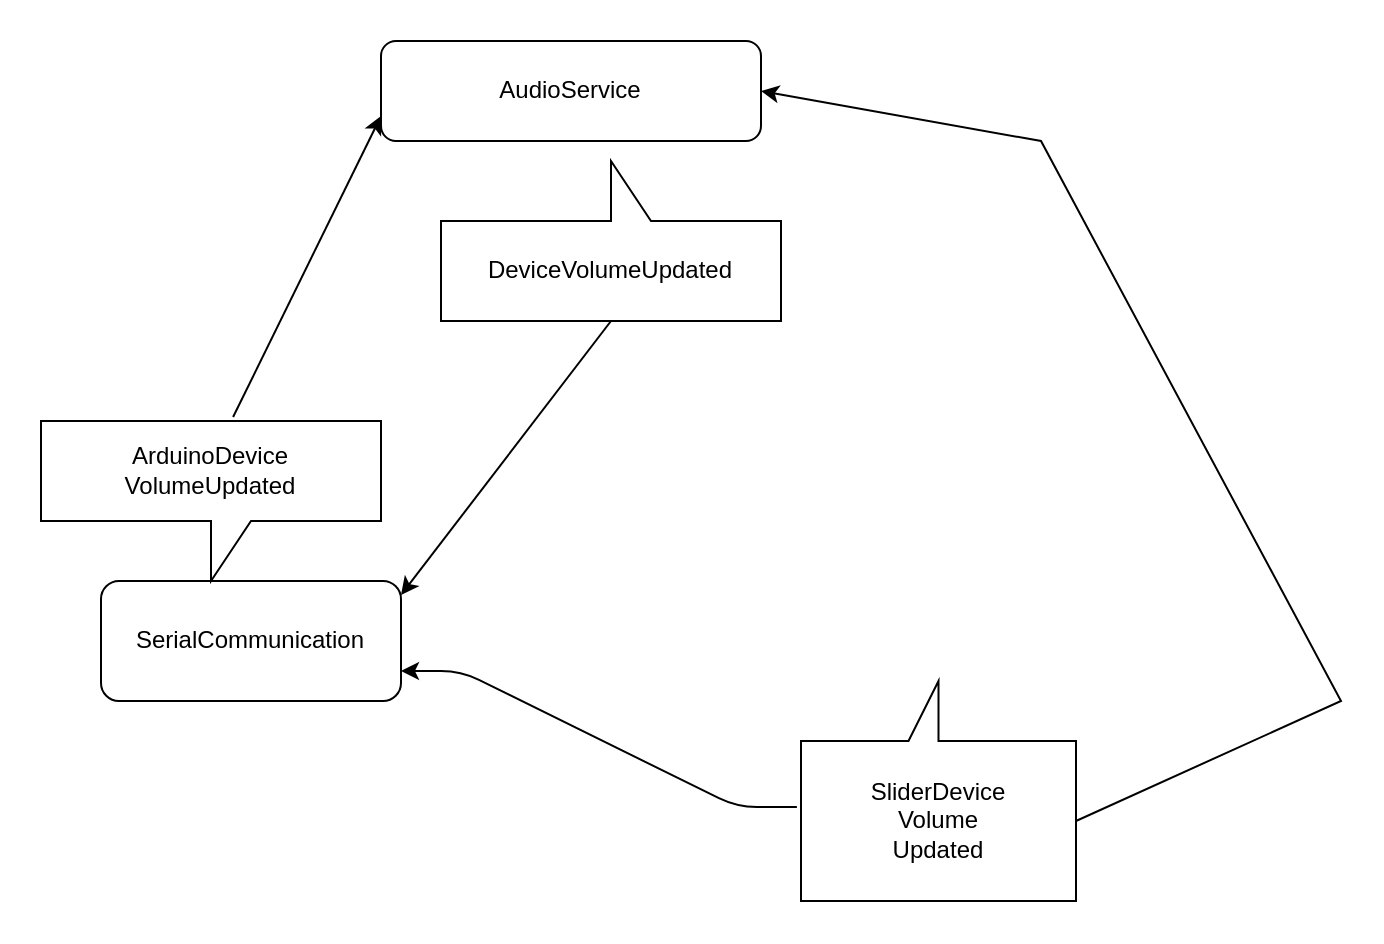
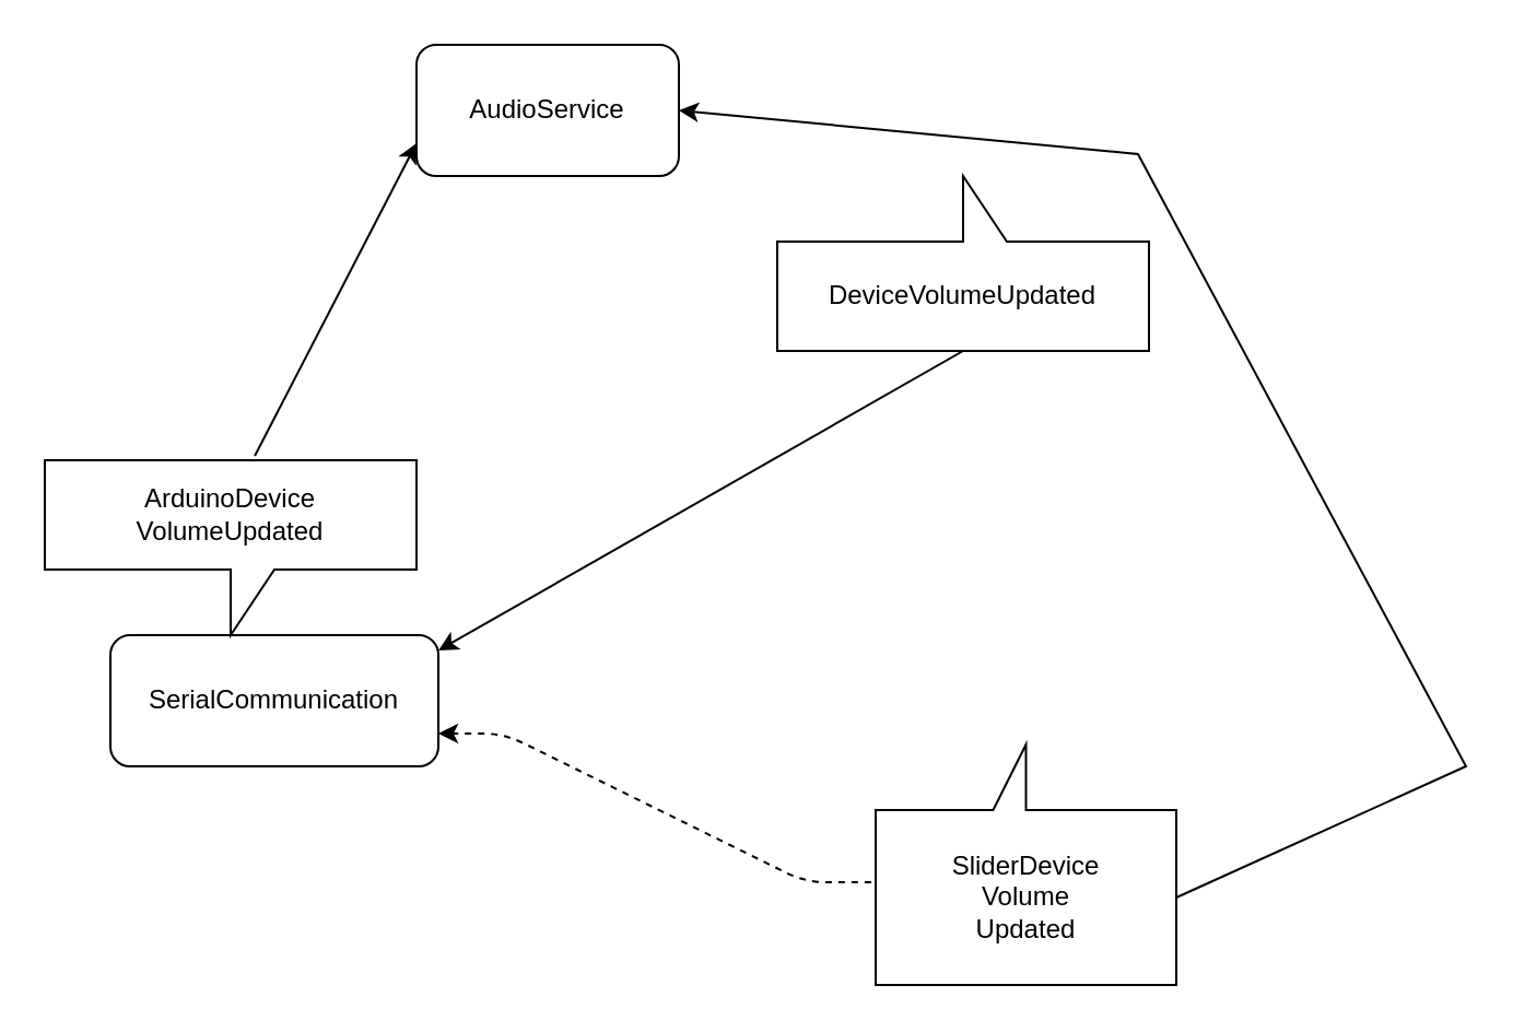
  <mxCell id="0" />
  <mxCell id="1" parent="0" />
- <mxCell id="2" value="&lt;div&gt;AudioService&lt;/div&gt;" style="rounded=1;whiteSpace=wrap;html=1;" vertex="1" parent="1"><mxGeometry x="190" y="20" width="190" height="50" as="geometry" /></mxCell>
+ <mxCell id="2" value="&lt;div&gt;AudioService&lt;/div&gt;" style="rounded=1;whiteSpace=wrap;html=1;" vertex="1" parent="1"><mxGeometry x="190" y="20" width="120" height="60" as="geometry" /></mxCell>
  <mxCell id="3" value="" style="endArrow=classic;html=1;entryX=0;entryY=0.75;entryDx=0;entryDy=0;exitX=0.565;exitY=-0.025;exitDx=0;exitDy=0;exitPerimeter=0;" edge="1" parent="1" source="5" target="2"><mxGeometry width="50" height="50" relative="1" as="geometry"><mxPoint x="271" y="210" as="sourcePoint" /><mxPoint x="370" y="400" as="targetPoint" /><Array as="points" /></mxGeometry></mxCell>
  <mxCell id="4" value="SerialCommunication" style="rounded=1;whiteSpace=wrap;html=1;" vertex="1" parent="1"><mxGeometry x="50" y="290" width="150" height="60" as="geometry" /></mxCell>
  <mxCell id="5" value="&lt;div&gt;ArduinoDevice&lt;/div&gt;&lt;div&gt;VolumeUpdated&lt;/div&gt;" style="shape=callout;whiteSpace=wrap;html=1;perimeter=calloutPerimeter;" vertex="1" parent="1"><mxGeometry x="20" y="210" width="170" height="80" as="geometry" /></mxCell>
  <mxCell id="6" style="rounded=0;orthogonalLoop=1;jettySize=auto;html=1;exitX=0.5;exitY=0;exitDx=0;exitDy=0;exitPerimeter=0;entryX=1;entryY=0.117;entryDx=0;entryDy=0;entryPerimeter=0;" edge="1" parent="1" source="7" target="4"><mxGeometry relative="1" as="geometry"><mxPoint x="230" y="260" as="targetPoint" /></mxGeometry></mxCell>
- <mxCell id="7" value="DeviceVolumeUpdated" style="shape=callout;whiteSpace=wrap;html=1;perimeter=calloutPerimeter;flipH=0;flipV=1;" vertex="1" parent="1"><mxGeometry x="220" y="80" width="170" height="80" as="geometry" /></mxCell>
+ <mxCell id="7" value="DeviceVolumeUpdated" style="shape=callout;whiteSpace=wrap;html=1;perimeter=calloutPerimeter;flipH=0;flipV=1;" vertex="1" parent="1"><mxGeometry x="355" y="80" width="170" height="80" as="geometry" /></mxCell>
  <mxCell id="8" style="rounded=0;orthogonalLoop=1;jettySize=auto;html=1;exitX=0;exitY=0;exitDx=0;exitDy=40;exitPerimeter=0;entryX=1;entryY=0.5;entryDx=0;entryDy=0;" edge="1" parent="1" source="9" target="2"><mxGeometry relative="1" as="geometry"><mxPoint x="710" y="310" as="targetPoint" /><Array as="points"><mxPoint x="670" y="350" /><mxPoint x="520" y="70" /></Array></mxGeometry></mxCell>
  <mxCell id="9" value="SliderDevice&lt;br&gt;Volume&lt;br&gt;&lt;div&gt;Updated&lt;/div&gt;" style="shape=callout;whiteSpace=wrap;html=1;perimeter=calloutPerimeter;rotation=0;base=15;flipH=1;flipV=1;" vertex="1" parent="1"><mxGeometry x="400" y="340" width="137.5" height="110" as="geometry" /></mxCell>
- <mxCell id="10" value="" style="endArrow=classic;html=1;edgeStyle=entityRelationEdgeStyle;entryX=1;entryY=0.75;entryDx=0;entryDy=0;exitX=1.015;exitY=0.427;exitDx=0;exitDy=0;exitPerimeter=0;" edge="1" parent="1" source="9" target="4"><mxGeometry width="50" height="50" relative="1" as="geometry"><mxPoint x="225" y="430" as="sourcePoint" /><mxPoint x="275" y="380" as="targetPoint" /></mxGeometry></mxCell>
+ <mxCell id="10" value="" style="endArrow=classic;html=1;edgeStyle=entityRelationEdgeStyle;entryX=1;entryY=0.75;entryDx=0;entryDy=0;exitX=1.015;exitY=0.427;exitDx=0;exitDy=0;exitPerimeter=0;dashed=1;" edge="1" parent="1" source="9" target="4"><mxGeometry width="50" height="50" relative="1" as="geometry"><mxPoint x="225" y="430" as="sourcePoint" /><mxPoint x="275" y="380" as="targetPoint" /></mxGeometry></mxCell>
